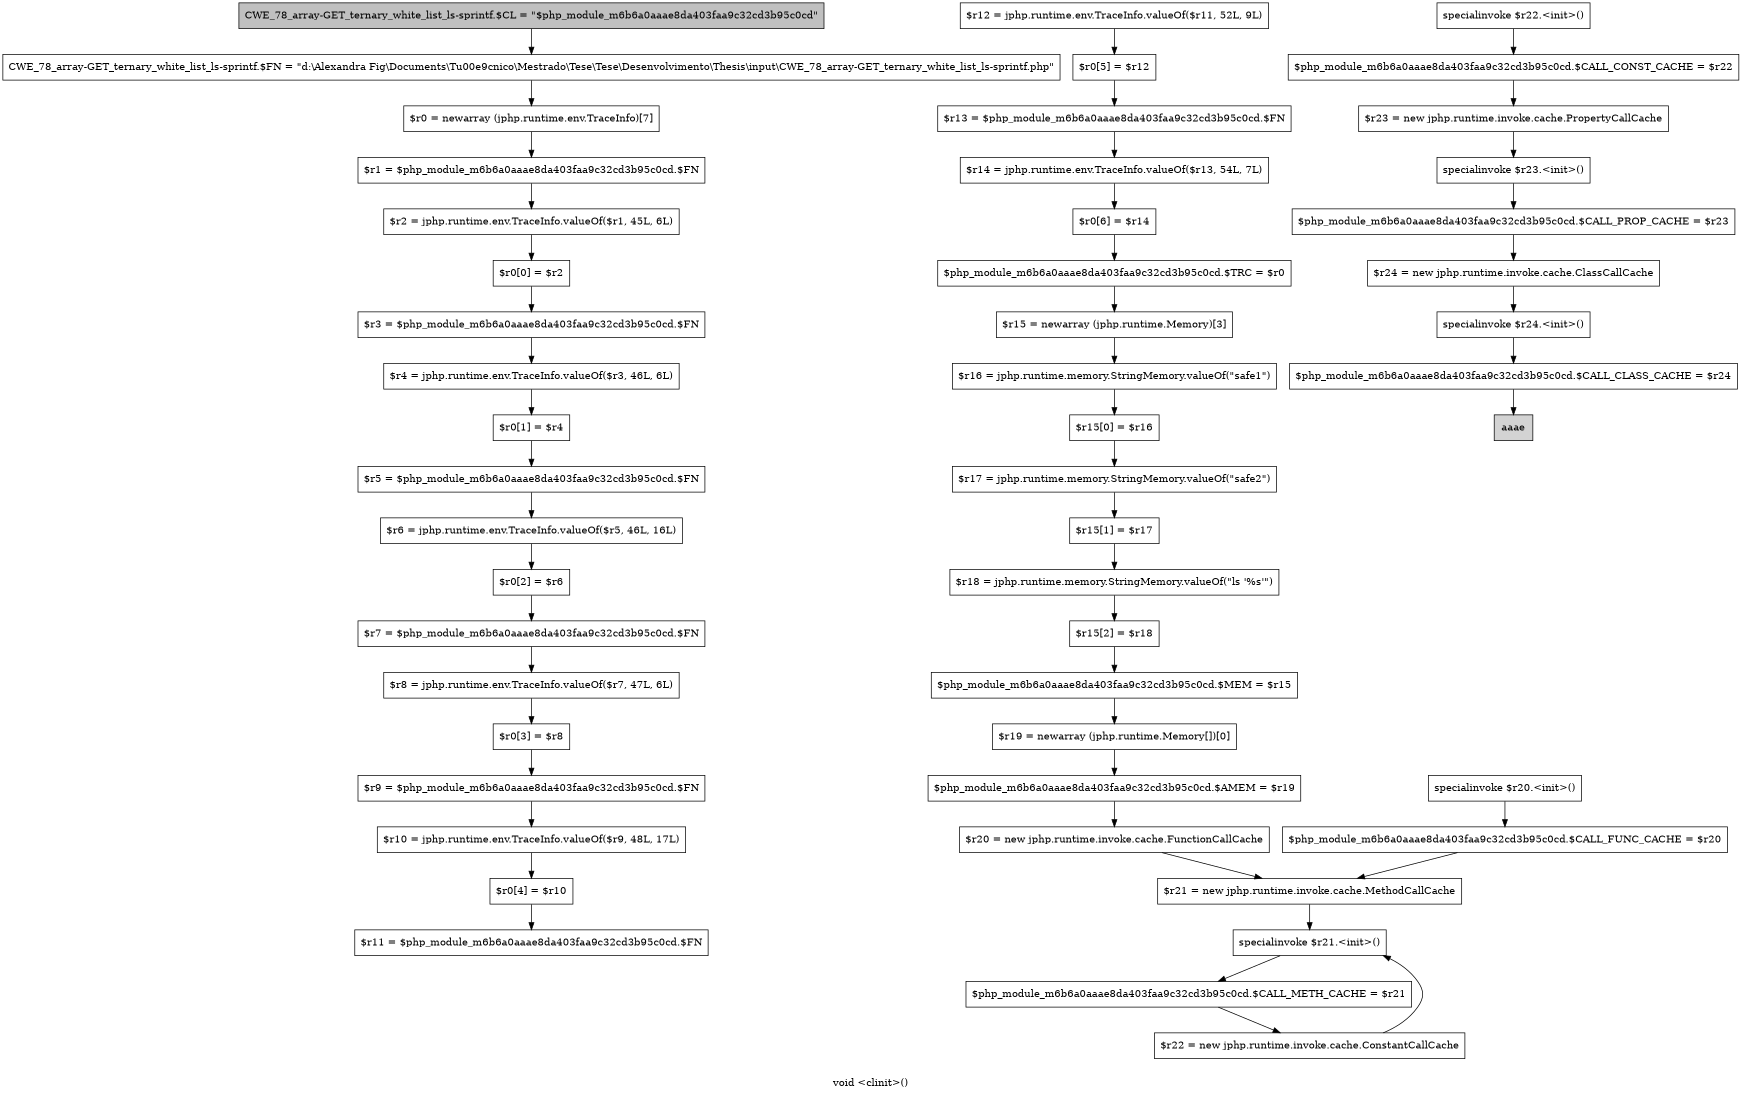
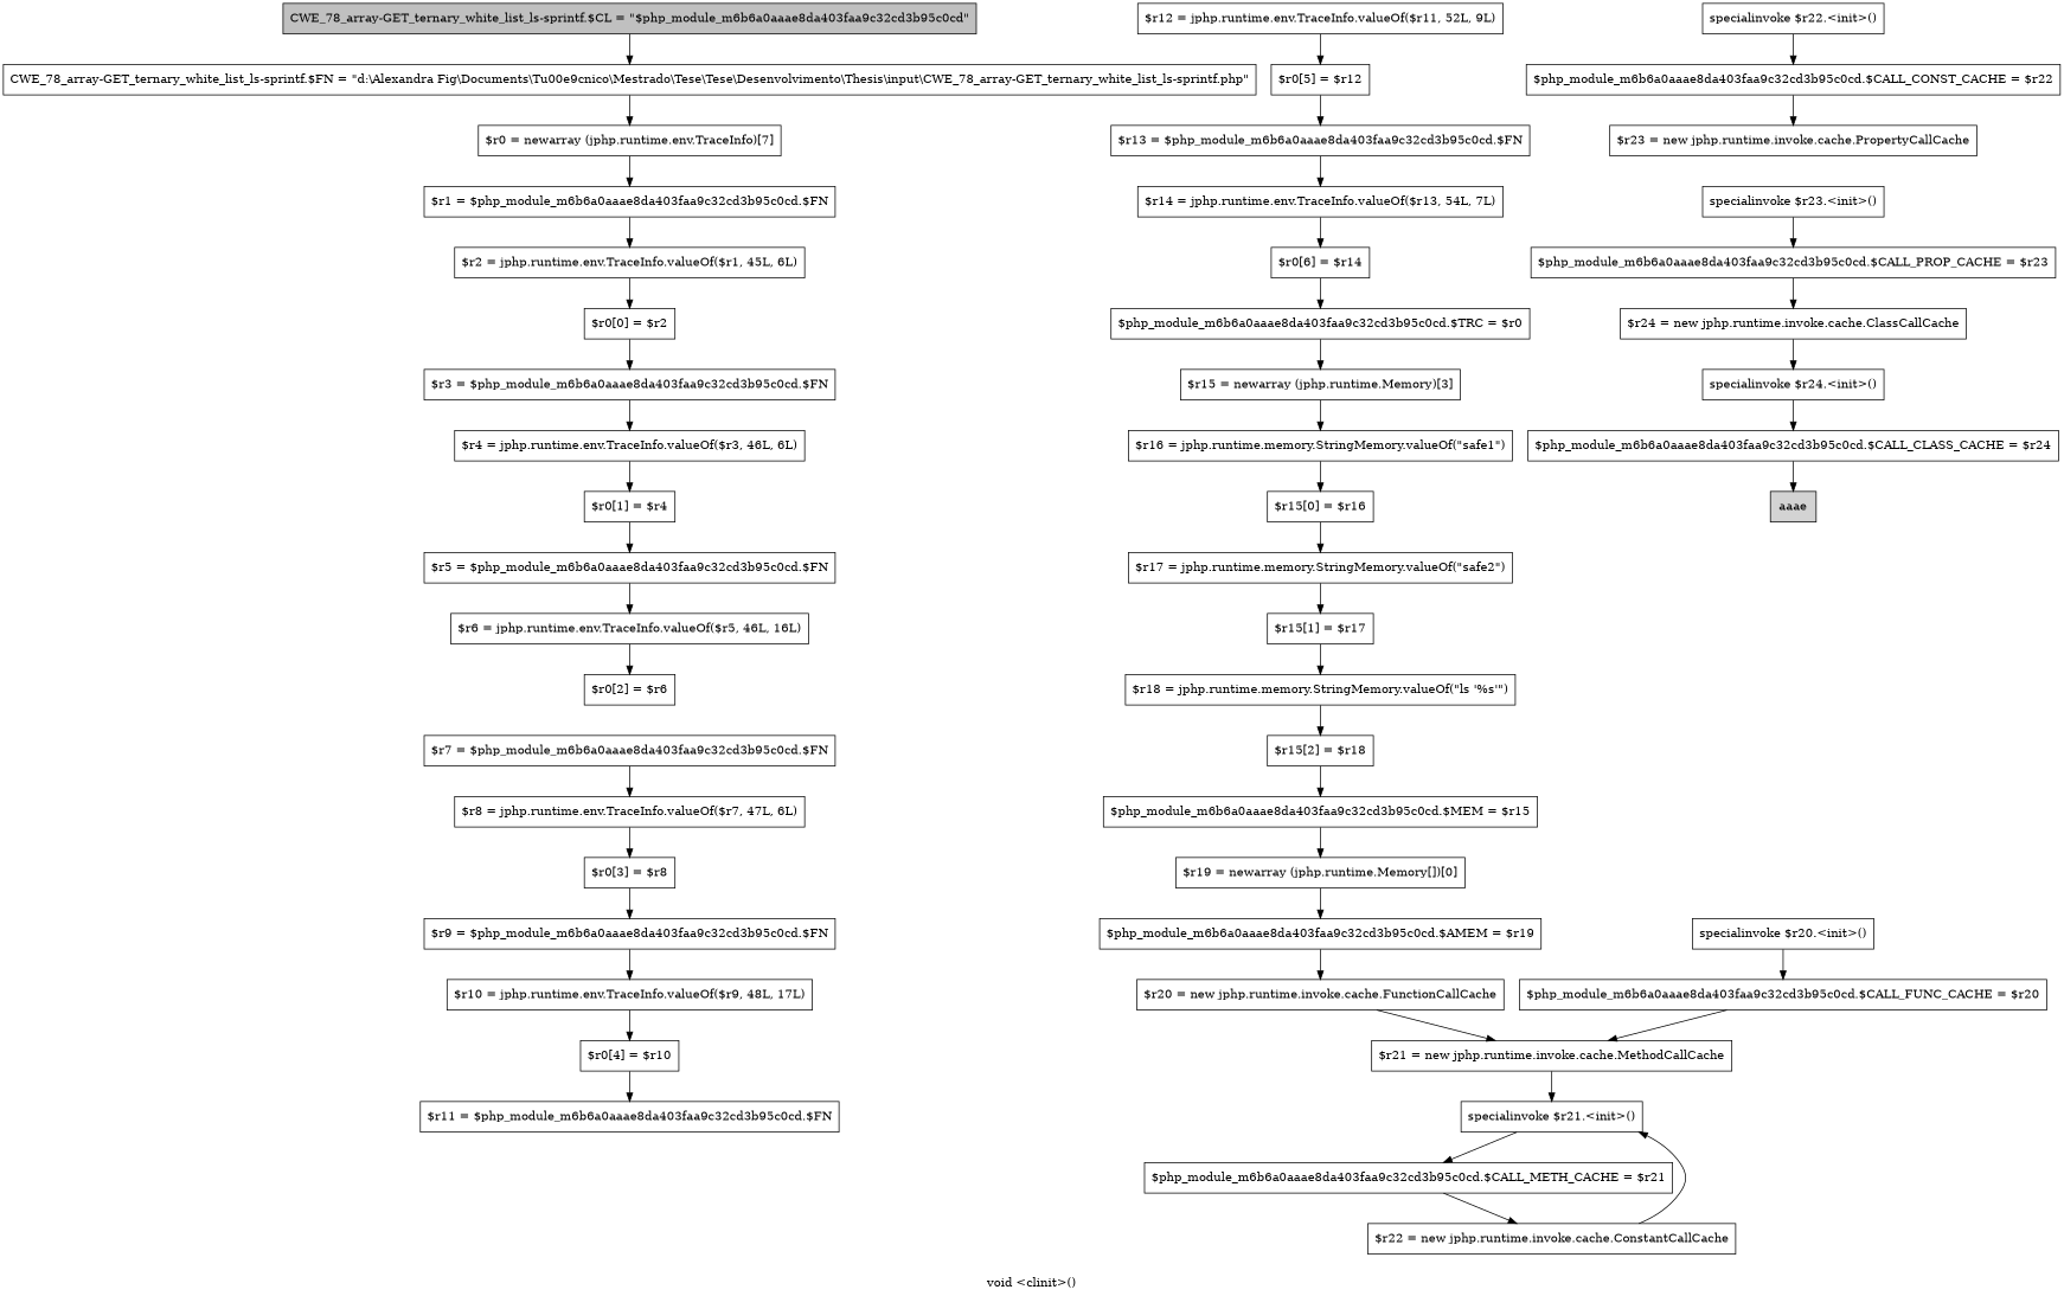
  digraph {
    label="void <clinit>()"
    node [shape=box]
    n1 [fillcolor=gray label="CWE_78_array-GET_ternary_white_list_ls-sprintf.$CL = \"$php_module_m6b6a0aaae8da403faa9c32cd3b95c0cd\"" style=filled]
    n2 [label="CWE_78_array-GET_ternary_white_list_ls-sprintf.$FN = \"d:\\Alexandra Fig\\Documents\\T\u00e9cnico\\Mestrado\\Tese\\Tese\\Desenvolvimento\\Thesis\\input\\CWE_78_array-GET_ternary_white_list_ls-sprintf.php\""]
    n3 [label="$r0 = newarray (jphp.runtime.env.TraceInfo)[7]"]
    n4 [label="$r1 = $php_module_m6b6a0aaae8da403faa9c32cd3b95c0cd.$FN"]
    n5 [label="$r2 = jphp.runtime.env.TraceInfo.valueOf($r1, 45L, 6L)"]
    n6 [label="$r0[0] = $r2"]
    n7 [label="$r3 = $php_module_m6b6a0aaae8da403faa9c32cd3b95c0cd.$FN"]
    n8 [label="$r4 = jphp.runtime.env.TraceInfo.valueOf($r3, 46L, 6L)"]
    n9 [label="$r0[1] = $r4"]
    n10 [label="$r5 = $php_module_m6b6a0aaae8da403faa9c32cd3b95c0cd.$FN"]
    n11 [label="$r6 = jphp.runtime.env.TraceInfo.valueOf($r5, 46L, 16L)"]
    n12 [label="$r0[2] = $r6"]
    n13 [label="$r7 = $php_module_m6b6a0aaae8da403faa9c32cd3b95c0cd.$FN"]
    n14 [label="$r8 = jphp.runtime.env.TraceInfo.valueOf($r7, 47L, 6L)"]
    n15 [label="$r0[3] = $r8"]
    n16 [label="$r9 = $php_module_m6b6a0aaae8da403faa9c32cd3b95c0cd.$FN"]
    n17 [label="$r10 = jphp.runtime.env.TraceInfo.valueOf($r9, 48L, 17L)"]
    n18 [label="$r0[4] = $r10"]
    n19 [label="$r11 = $php_module_m6b6a0aaae8da403faa9c32cd3b95c0cd.$FN"]
    n20 [label="$r12 = jphp.runtime.env.TraceInfo.valueOf($r11, 52L, 9L)"]
    n21 [label="$r0[5] = $r12"]
    n22 [label="$r13 = $php_module_m6b6a0aaae8da403faa9c32cd3b95c0cd.$FN"]
    n23 [label="$r14 = jphp.runtime.env.TraceInfo.valueOf($r13, 54L, 7L)"]
    n24 [label="$r0[6] = $r14"]
    n25 [label="$php_module_m6b6a0aaae8da403faa9c32cd3b95c0cd.$TRC = $r0"]
    n26 [label="$r15 = newarray (jphp.runtime.Memory)[3]"]
    n27 [label="$r16 = jphp.runtime.memory.StringMemory.valueOf(\"safe1\")"]
    n28 [label="$r15[0] = $r16"]
    n29 [label="$r17 = jphp.runtime.memory.StringMemory.valueOf(\"safe2\")"]
    n30 [label="$r15[1] = $r17"]
    n31 [label="$r18 = jphp.runtime.memory.StringMemory.valueOf(\"ls \'%s\'\")"]
    n32 [label="$r15[2] = $r18"]
    n33 [label="$php_module_m6b6a0aaae8da403faa9c32cd3b95c0cd.$MEM = $r15"]
    n34 [label="$r19 = newarray (jphp.runtime.Memory[])[0]"]
    n35 [label="$php_module_m6b6a0aaae8da403faa9c32cd3b95c0cd.$AMEM = $r19"]
    n36 [label="$r20 = new jphp.runtime.invoke.cache.FunctionCallCache"]
    n37 [label="$r21 = new jphp.runtime.invoke.cache.MethodCallCache"]
    n38 [label="specialinvoke $r20.<init>()"]
    n39 [label="$php_module_m6b6a0aaae8da403faa9c32cd3b95c0cd.$CALL_FUNC_CACHE = $r20"]
    n40 [label="specialinvoke $r21.<init>()"]
    n41 [label="$php_module_m6b6a0aaae8da403faa9c32cd3b95c0cd.$CALL_METH_CACHE = $r21"]
    n42 [label="$r22 = new jphp.runtime.invoke.cache.ConstantCallCache"]
    n43 [label="specialinvoke $r22.<init>()"]
    n44 [label="$php_module_m6b6a0aaae8da403faa9c32cd3b95c0cd.$CALL_CONST_CACHE = $r22"]
    n45 [label="$r23 = new jphp.runtime.invoke.cache.PropertyCallCache"]
    n46 [label="specialinvoke $r23.<init>()"]
    n47 [label="$php_module_m6b6a0aaae8da403faa9c32cd3b95c0cd.$CALL_PROP_CACHE = $r23"]
    n48 [label="$r24 = new jphp.runtime.invoke.cache.ClassCallCache"]
    n49 [label="specialinvoke $r24.<init>()"]
    n50 [label="$php_module_m6b6a0aaae8da403faa9c32cd3b95c0cd.$CALL_CLASS_CACHE = $r24"]
    n51 [fillcolor=lightgray label=aaae style=filled]
    n1 -> n2
    n2 -> n3
    n3 -> n4
    n4 -> n5
    n5 -> n6
    n6 -> n7
    n7 -> n8
    n8 -> n9
    n9 -> n10
    n10 -> n11
    n11 -> n12
-   n12 -> n13
    n13 -> n14
    n14 -> n15
    n15 -> n16
    n16 -> n17
    n17 -> n18
    n18 -> n19
    n20 -> n21
    n21 -> n22
    n22 -> n23
    n23 -> n24
    n24 -> n25
    n25 -> n26
    n26 -> n27
    n27 -> n28
    n28 -> n29
    n29 -> n30
    n30 -> n31
    n31 -> n32
    n32 -> n33
    n33 -> n34
    n34 -> n35
    n35 -> n36
    n36 -> n37
    n37 -> n40
    n38 -> n39
    n39 -> n37
    n40 -> n41
    n41 -> n42
    n42 -> n40
    n43 -> n44
    n44 -> n45
-   n45 -> n46
    n46 -> n47
    n47 -> n48
    n48 -> n49
    n49 -> n50
    n50 -> n51
  }
